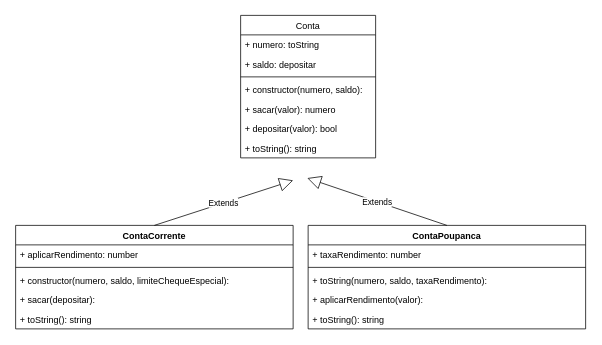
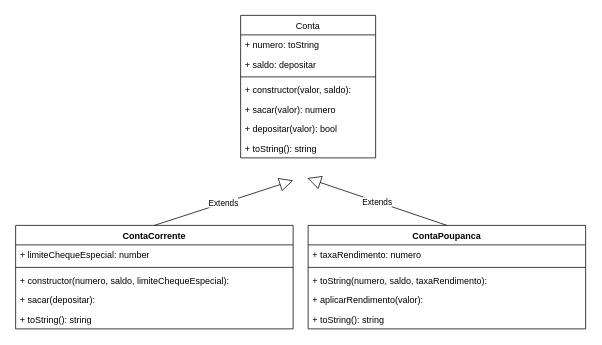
  <mxCell id="0" />
  <mxCell id="1" parent="0" />
  <mxCell id="2" value="Conta" style="swimlane;fontStyle=0;align=center;verticalAlign=top;childLayout=stackLayout;horizontal=1;startSize=26;horizontalStack=0;resizeParent=1;resizeParentMax=0;resizeLast=0;collapsible=1;marginBottom=0;whiteSpace=wrap;html=1;" parent="1" vertex="1"><mxGeometry x="320" y="20" width="180" height="190" as="geometry" /></mxCell>
  <mxCell id="3" value="+ numero: toString" style="text;strokeColor=none;fillColor=none;align=left;verticalAlign=top;spacingLeft=4;spacingRight=4;overflow=hidden;rotatable=0;points=[[0,0.5],[1,0.5]];portConstraint=eastwest;whiteSpace=wrap;html=1;" parent="2" vertex="1"><mxGeometry y="26" width="180" height="26" as="geometry" /></mxCell>
  <mxCell id="4" value="+ saldo: depositar" style="text;strokeColor=none;fillColor=none;align=left;verticalAlign=top;spacingLeft=4;spacingRight=4;overflow=hidden;rotatable=0;points=[[0,0.5],[1,0.5]];portConstraint=eastwest;whiteSpace=wrap;html=1;" parent="2" vertex="1"><mxGeometry y="52" width="180" height="26" as="geometry" /></mxCell>
  <mxCell id="5" value="" style="line;strokeWidth=1;fillColor=none;align=left;verticalAlign=middle;spacingTop=-1;spacingLeft=3;spacingRight=3;rotatable=0;labelPosition=right;points=[];portConstraint=eastwest;strokeColor=inherit;" parent="2" vertex="1"><mxGeometry y="78" width="180" height="8" as="geometry" /></mxCell>
- <mxCell id="6" value="+ constructor(numero, saldo):&amp;nbsp;" style="text;strokeColor=none;fillColor=none;align=left;verticalAlign=top;spacingLeft=4;spacingRight=4;overflow=hidden;rotatable=0;points=[[0,0.5],[1,0.5]];portConstraint=eastwest;whiteSpace=wrap;html=1;" parent="2" vertex="1"><mxGeometry y="86" width="180" height="26" as="geometry" /></mxCell>
+ <mxCell id="6" value="+ constructor(valor, saldo):&amp;nbsp;" style="text;strokeColor=none;fillColor=none;align=left;verticalAlign=top;spacingLeft=4;spacingRight=4;overflow=hidden;rotatable=0;points=[[0,0.5],[1,0.5]];portConstraint=eastwest;whiteSpace=wrap;html=1;" parent="2" vertex="1"><mxGeometry y="86" width="180" height="26" as="geometry" /></mxCell>
  <mxCell id="7" value="+ sacar(valor): numero&amp;nbsp;" style="text;strokeColor=none;fillColor=none;align=left;verticalAlign=top;spacingLeft=4;spacingRight=4;overflow=hidden;rotatable=0;points=[[0,0.5],[1,0.5]];portConstraint=eastwest;whiteSpace=wrap;html=1;" parent="2" vertex="1"><mxGeometry y="112" width="180" height="26" as="geometry" /></mxCell>
  <mxCell id="8" value="+ depositar(valor): bool&amp;nbsp;" style="text;strokeColor=none;fillColor=none;align=left;verticalAlign=top;spacingLeft=4;spacingRight=4;overflow=hidden;rotatable=0;points=[[0,0.5],[1,0.5]];portConstraint=eastwest;whiteSpace=wrap;html=1;" parent="2" vertex="1"><mxGeometry y="138" width="180" height="26" as="geometry" /></mxCell>
  <mxCell id="9" value="+ toString(): string&amp;nbsp;" style="text;strokeColor=none;fillColor=none;align=left;verticalAlign=top;spacingLeft=4;spacingRight=4;overflow=hidden;rotatable=0;points=[[0,0.5],[1,0.5]];portConstraint=eastwest;whiteSpace=wrap;html=1;" parent="2" vertex="1"><mxGeometry y="164" width="180" height="26" as="geometry" /></mxCell>
  <mxCell id="10" value="ContaCorrente" style="swimlane;fontStyle=1;align=center;verticalAlign=top;childLayout=stackLayout;horizontal=1;startSize=26;horizontalStack=0;resizeParent=1;resizeParentMax=0;resizeLast=0;collapsible=1;marginBottom=0;whiteSpace=wrap;html=1;" parent="1" vertex="1"><mxGeometry x="20" y="300" width="370" height="138" as="geometry" /></mxCell>
- <mxCell id="11" value="+ aplicarRendimento: number" style="text;strokeColor=none;fillColor=none;align=left;verticalAlign=top;spacingLeft=4;spacingRight=4;overflow=hidden;rotatable=0;points=[[0,0.5],[1,0.5]];portConstraint=eastwest;whiteSpace=wrap;html=1;" parent="10" vertex="1"><mxGeometry y="26" width="370" height="26" as="geometry" /></mxCell>
+ <mxCell id="11" value="+ limiteChequeEspecial: number" style="text;strokeColor=none;fillColor=none;align=left;verticalAlign=top;spacingLeft=4;spacingRight=4;overflow=hidden;rotatable=0;points=[[0,0.5],[1,0.5]];portConstraint=eastwest;whiteSpace=wrap;html=1;" parent="10" vertex="1"><mxGeometry y="26" width="370" height="26" as="geometry" /></mxCell>
  <mxCell id="12" value="" style="line;strokeWidth=1;fillColor=none;align=left;verticalAlign=middle;spacingTop=-1;spacingLeft=3;spacingRight=3;rotatable=0;labelPosition=right;points=[];portConstraint=eastwest;strokeColor=inherit;" parent="10" vertex="1"><mxGeometry y="52" width="370" height="8" as="geometry" /></mxCell>
  <mxCell id="13" value="+ constructor(numero, saldo, limiteChequeEspecial):&amp;nbsp;" style="text;strokeColor=none;fillColor=none;align=left;verticalAlign=top;spacingLeft=4;spacingRight=4;overflow=hidden;rotatable=0;points=[[0,0.5],[1,0.5]];portConstraint=eastwest;whiteSpace=wrap;html=1;" parent="10" vertex="1"><mxGeometry y="60" width="370" height="26" as="geometry" /></mxCell>
  <mxCell id="14" value="+ sacar(depositar):&amp;nbsp;" style="text;strokeColor=none;fillColor=none;align=left;verticalAlign=top;spacingLeft=4;spacingRight=4;overflow=hidden;rotatable=0;points=[[0,0.5],[1,0.5]];portConstraint=eastwest;whiteSpace=wrap;html=1;" parent="10" vertex="1"><mxGeometry y="86" width="370" height="26" as="geometry" /></mxCell>
  <mxCell id="15" value="+ toString(): string" style="text;strokeColor=none;fillColor=none;align=left;verticalAlign=top;spacingLeft=4;spacingRight=4;overflow=hidden;rotatable=0;points=[[0,0.5],[1,0.5]];portConstraint=eastwest;whiteSpace=wrap;html=1;" parent="10" vertex="1"><mxGeometry y="112" width="370" height="26" as="geometry" /></mxCell>
  <mxCell id="16" value="ContaPoupanca" style="swimlane;fontStyle=1;align=center;verticalAlign=top;childLayout=stackLayout;horizontal=1;startSize=26;horizontalStack=0;resizeParent=1;resizeParentMax=0;resizeLast=0;collapsible=1;marginBottom=0;whiteSpace=wrap;html=1;" parent="1" vertex="1"><mxGeometry x="410" y="300" width="370" height="138" as="geometry"><mxRectangle x="400" y="450" width="130" height="30" as="alternateBounds" /></mxGeometry></mxCell>
- <mxCell id="17" value="+ taxaRendimento: number" style="text;strokeColor=none;fillColor=none;align=left;verticalAlign=top;spacingLeft=4;spacingRight=4;overflow=hidden;rotatable=0;points=[[0,0.5],[1,0.5]];portConstraint=eastwest;whiteSpace=wrap;html=1;" parent="16" vertex="1"><mxGeometry y="26" width="370" height="26" as="geometry" /></mxCell>
+ <mxCell id="17" value="+ taxaRendimento: numero" style="text;strokeColor=none;fillColor=none;align=left;verticalAlign=top;spacingLeft=4;spacingRight=4;overflow=hidden;rotatable=0;points=[[0,0.5],[1,0.5]];portConstraint=eastwest;whiteSpace=wrap;html=1;" parent="16" vertex="1"><mxGeometry y="26" width="370" height="26" as="geometry" /></mxCell>
  <mxCell id="18" value="" style="line;strokeWidth=1;fillColor=none;align=left;verticalAlign=middle;spacingTop=-1;spacingLeft=3;spacingRight=3;rotatable=0;labelPosition=right;points=[];portConstraint=eastwest;strokeColor=inherit;" parent="16" vertex="1"><mxGeometry y="52" width="370" height="8" as="geometry" /></mxCell>
  <mxCell id="19" value="+ toString(numero, saldo, taxaRendimento):&amp;nbsp;" style="text;strokeColor=none;fillColor=none;align=left;verticalAlign=top;spacingLeft=4;spacingRight=4;overflow=hidden;rotatable=0;points=[[0,0.5],[1,0.5]];portConstraint=eastwest;whiteSpace=wrap;html=1;" parent="16" vertex="1"><mxGeometry y="60" width="370" height="26" as="geometry" /></mxCell>
  <mxCell id="20" value="+ aplicarRendimento(valor):&amp;nbsp;" style="text;strokeColor=none;fillColor=none;align=left;verticalAlign=top;spacingLeft=4;spacingRight=4;overflow=hidden;rotatable=0;points=[[0,0.5],[1,0.5]];portConstraint=eastwest;whiteSpace=wrap;html=1;" parent="16" vertex="1"><mxGeometry y="86" width="370" height="26" as="geometry" /></mxCell>
  <mxCell id="21" value="+ toString(): string" style="text;strokeColor=none;fillColor=none;align=left;verticalAlign=top;spacingLeft=4;spacingRight=4;overflow=hidden;rotatable=0;points=[[0,0.5],[1,0.5]];portConstraint=eastwest;whiteSpace=wrap;html=1;" parent="16" vertex="1"><mxGeometry y="112" width="370" height="26" as="geometry" /></mxCell>
  <mxCell id="22" value="Extends" style="endArrow=block;endSize=16;endFill=0;html=1;rounded=0;exitX=0.5;exitY=0;exitDx=0;exitDy=0;entryX=0.389;entryY=1.154;entryDx=0;entryDy=0;entryPerimeter=0;" parent="1" source="10" edge="1"><mxGeometry width="160" relative="1" as="geometry"><mxPoint x="320" y="240" as="sourcePoint" /><mxPoint x="390.02" y="240.004" as="targetPoint" /></mxGeometry></mxCell>
  <mxCell id="23" value="Extends" style="endArrow=block;endSize=16;endFill=0;html=1;rounded=0;exitX=0.5;exitY=0;exitDx=0;exitDy=0;entryX=0.494;entryY=1.038;entryDx=0;entryDy=0;entryPerimeter=0;" parent="1" source="16" edge="1"><mxGeometry width="160" relative="1" as="geometry"><mxPoint x="492.5" y="290" as="sourcePoint" /><mxPoint x="408.92" y="236.988" as="targetPoint" /></mxGeometry></mxCell>
